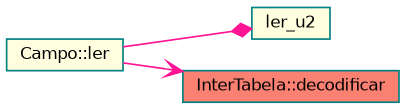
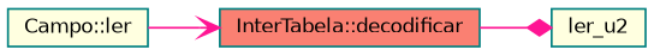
  digraph {
    rankdir=LR
    node [color=teal fillcolor=lightyellow fontname=Helvetica fontsize=10 shape=record style=filled]
    edge [color=deeppink fontname=Helvetica fontsize=10 labelfontname=Helvetica labelfontsize=10 style=solid]
    n1 [fontcolor=black height=0.2 label="Campo::ler" width=0.4]
    n2 [height=0.2 label=ler_u2 width=0.4]
    n3 [fillcolor=salmon height=0.2 label="InterTabela::decodificar" width=0.4]
-   n1 -> n2 [arrowhead=diamond]
+   n3 -> n2 [arrowhead=diamond]
    n1 -> n3 [arrowhead=vee]
  }
